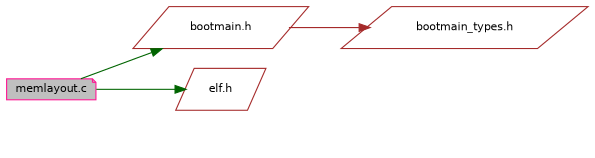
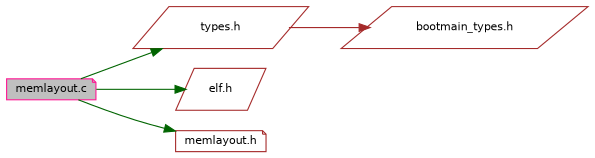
  digraph {
    rankdir=LR
    node [color=brown fillcolor=white fontname=Helvetica fontsize=10 shape=parallelogram style=filled]
    edge [color=darkgreen fontname=Helvetica fontsize=10 labelfontname=Helvetica labelfontsize=10 style=solid]
    n1 [color=deeppink fillcolor=grey75 fontcolor=black height=0.2 label="memlayout.c" shape=note width=0.4]
-   n2 [height=0.2 label="bootmain.h" width=0.4]
+   n2 [height=0.2 label="types.h" width=0.4]
    n3 [height=0.2 label="elf.h" width=0.4]
+   n4 [height=0.2 label="memlayout.h" shape=note width=0.4]
    n5 [height=0.2 label="bootmain_types.h" width=0.4]
    n1 -> n2
    n1 -> n3
+   n1 -> n4
    n2 -> n5 [color=brown]
  }
